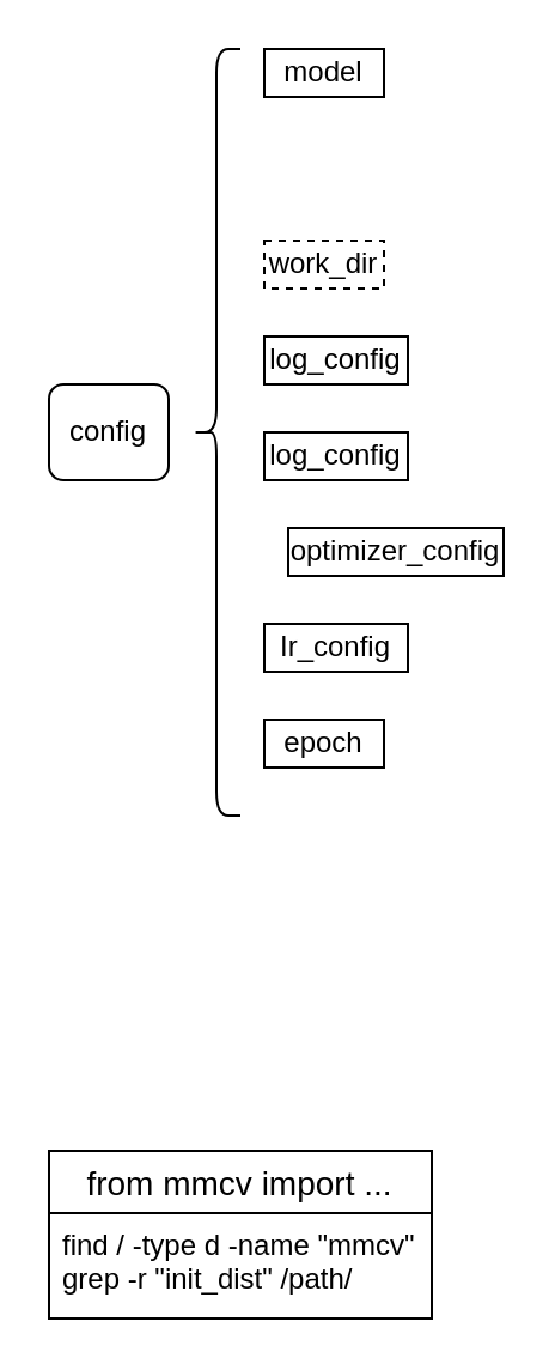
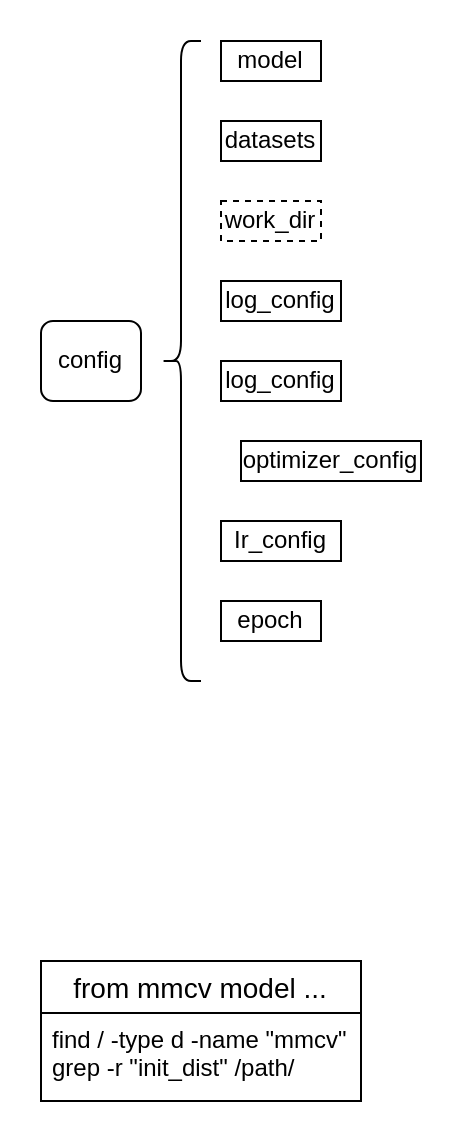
  <mxCell id="0" />
  <mxCell id="1" parent="0" />
  <mxCell id="2" value="config" style="rounded=1;whiteSpace=wrap;html=1;" parent="1" vertex="1"><mxGeometry x="20" y="160" width="50" height="40" as="geometry" /></mxCell>
  <mxCell id="3" value="" style="shape=curlyBracket;whiteSpace=wrap;html=1;rounded=1;labelPosition=left;verticalLabelPosition=middle;align=right;verticalAlign=middle;" parent="1" vertex="1"><mxGeometry x="80" y="20" width="20" height="320" as="geometry" /></mxCell>
  <mxCell id="4" value="model" style="whiteSpace=wrap;html=1;" parent="1" vertex="1"><mxGeometry x="110" y="20" width="50" height="20" as="geometry" /></mxCell>
+ <mxCell id="5" value="datasets" style="whiteSpace=wrap;html=1;" parent="1" vertex="1"><mxGeometry x="110" y="60" width="50" height="20" as="geometry" /></mxCell>
  <mxCell id="6" value="work_dir" style="whiteSpace=wrap;html=1;dashed=1;" parent="1" vertex="1"><mxGeometry x="110" y="100" width="50" height="20" as="geometry" /></mxCell>
  <mxCell id="7" value="log_config" style="whiteSpace=wrap;html=1;" parent="1" vertex="1"><mxGeometry x="110" y="140" width="60" height="20" as="geometry" /></mxCell>
  <mxCell id="8" value="log_config" style="whiteSpace=wrap;html=1;" parent="1" vertex="1"><mxGeometry x="110" y="180" width="60" height="20" as="geometry" /></mxCell>
  <mxCell id="9" value="optimizer_config" style="whiteSpace=wrap;html=1;" parent="1" vertex="1"><mxGeometry x="120" y="220" width="90" height="20" as="geometry" /></mxCell>
  <mxCell id="10" value="Ir_config" style="whiteSpace=wrap;html=1;" parent="1" vertex="1"><mxGeometry x="110" y="260" width="60" height="20" as="geometry" /></mxCell>
  <mxCell id="11" value="epoch" style="whiteSpace=wrap;html=1;" parent="1" vertex="1"><mxGeometry x="110" y="300" width="50" height="20" as="geometry" /></mxCell>
- <mxCell id="12" value="from mmcv import ..." style="swimlane;fontStyle=0;childLayout=stackLayout;horizontal=1;startSize=26;horizontalStack=0;resizeParent=1;resizeParentMax=0;resizeLast=0;collapsible=1;marginBottom=0;align=center;fontSize=14;" vertex="1" parent="1"><mxGeometry x="20" y="480" width="160" height="70" as="geometry" /></mxCell>
+ <mxCell id="12" value="from mmcv model ..." style="swimlane;fontStyle=0;childLayout=stackLayout;horizontal=1;startSize=26;horizontalStack=0;resizeParent=1;resizeParentMax=0;resizeLast=0;collapsible=1;marginBottom=0;align=center;fontSize=14;" vertex="1" parent="1"><mxGeometry x="20" y="480" width="160" height="70" as="geometry" /></mxCell>
  <mxCell id="13" value="find / -type d -name &quot;mmcv&quot;&lt;div&gt;grep -r &quot;init_dist&quot; /path/&lt;/div&gt;" style="text;strokeColor=none;fillColor=none;spacingLeft=4;spacingRight=4;overflow=hidden;rotatable=0;points=[[0,0.5],[1,0.5]];portConstraint=eastwest;fontSize=12;whiteSpace=wrap;html=1;" vertex="1" parent="12"><mxGeometry y="26" width="160" height="44" as="geometry" /></mxCell>
